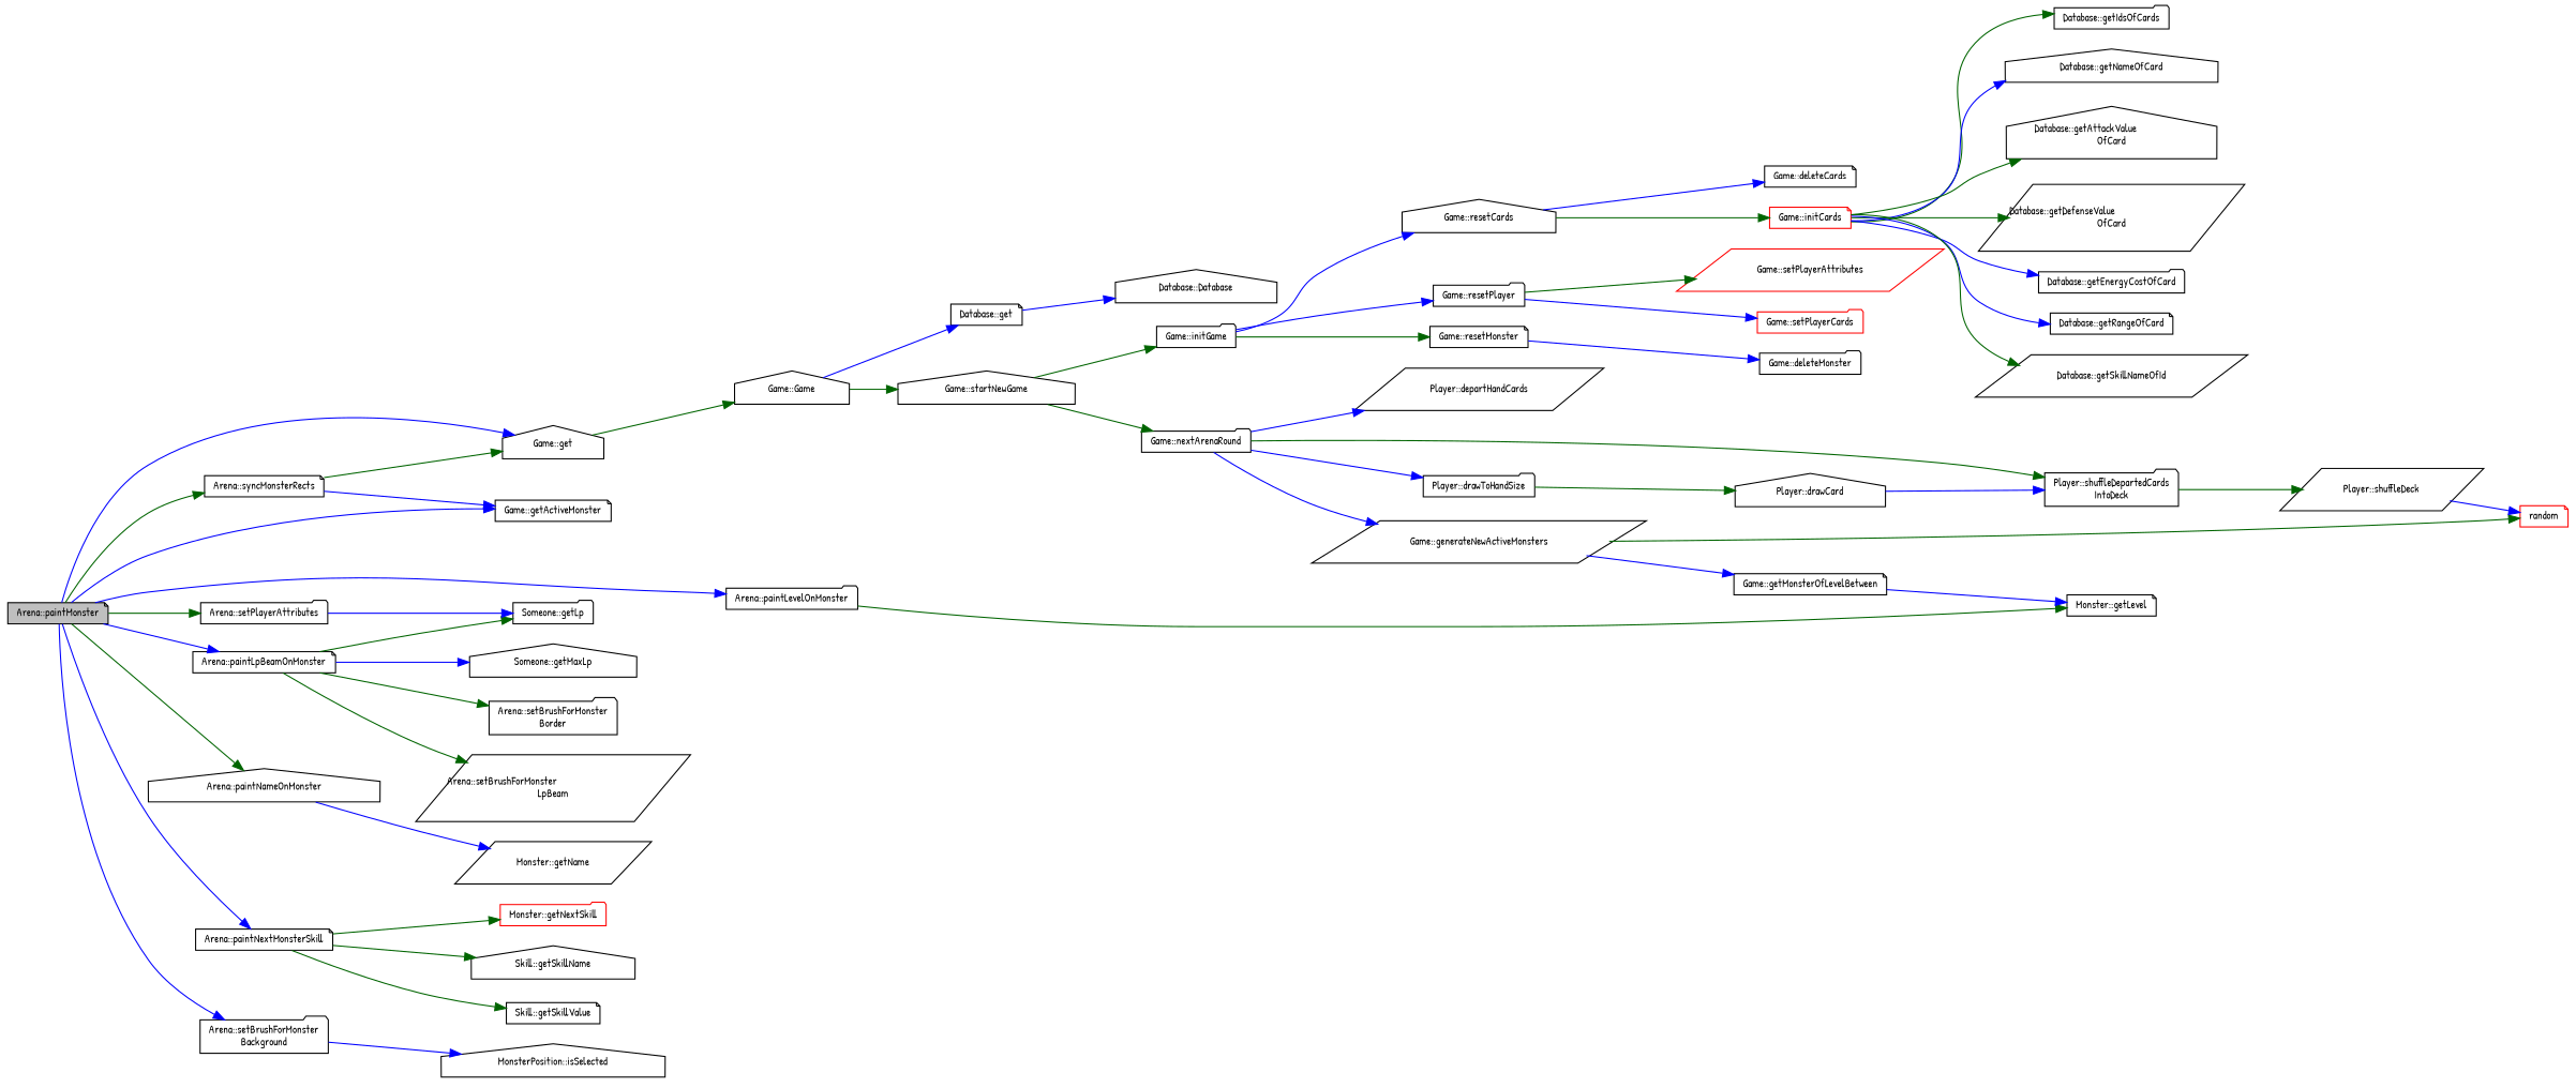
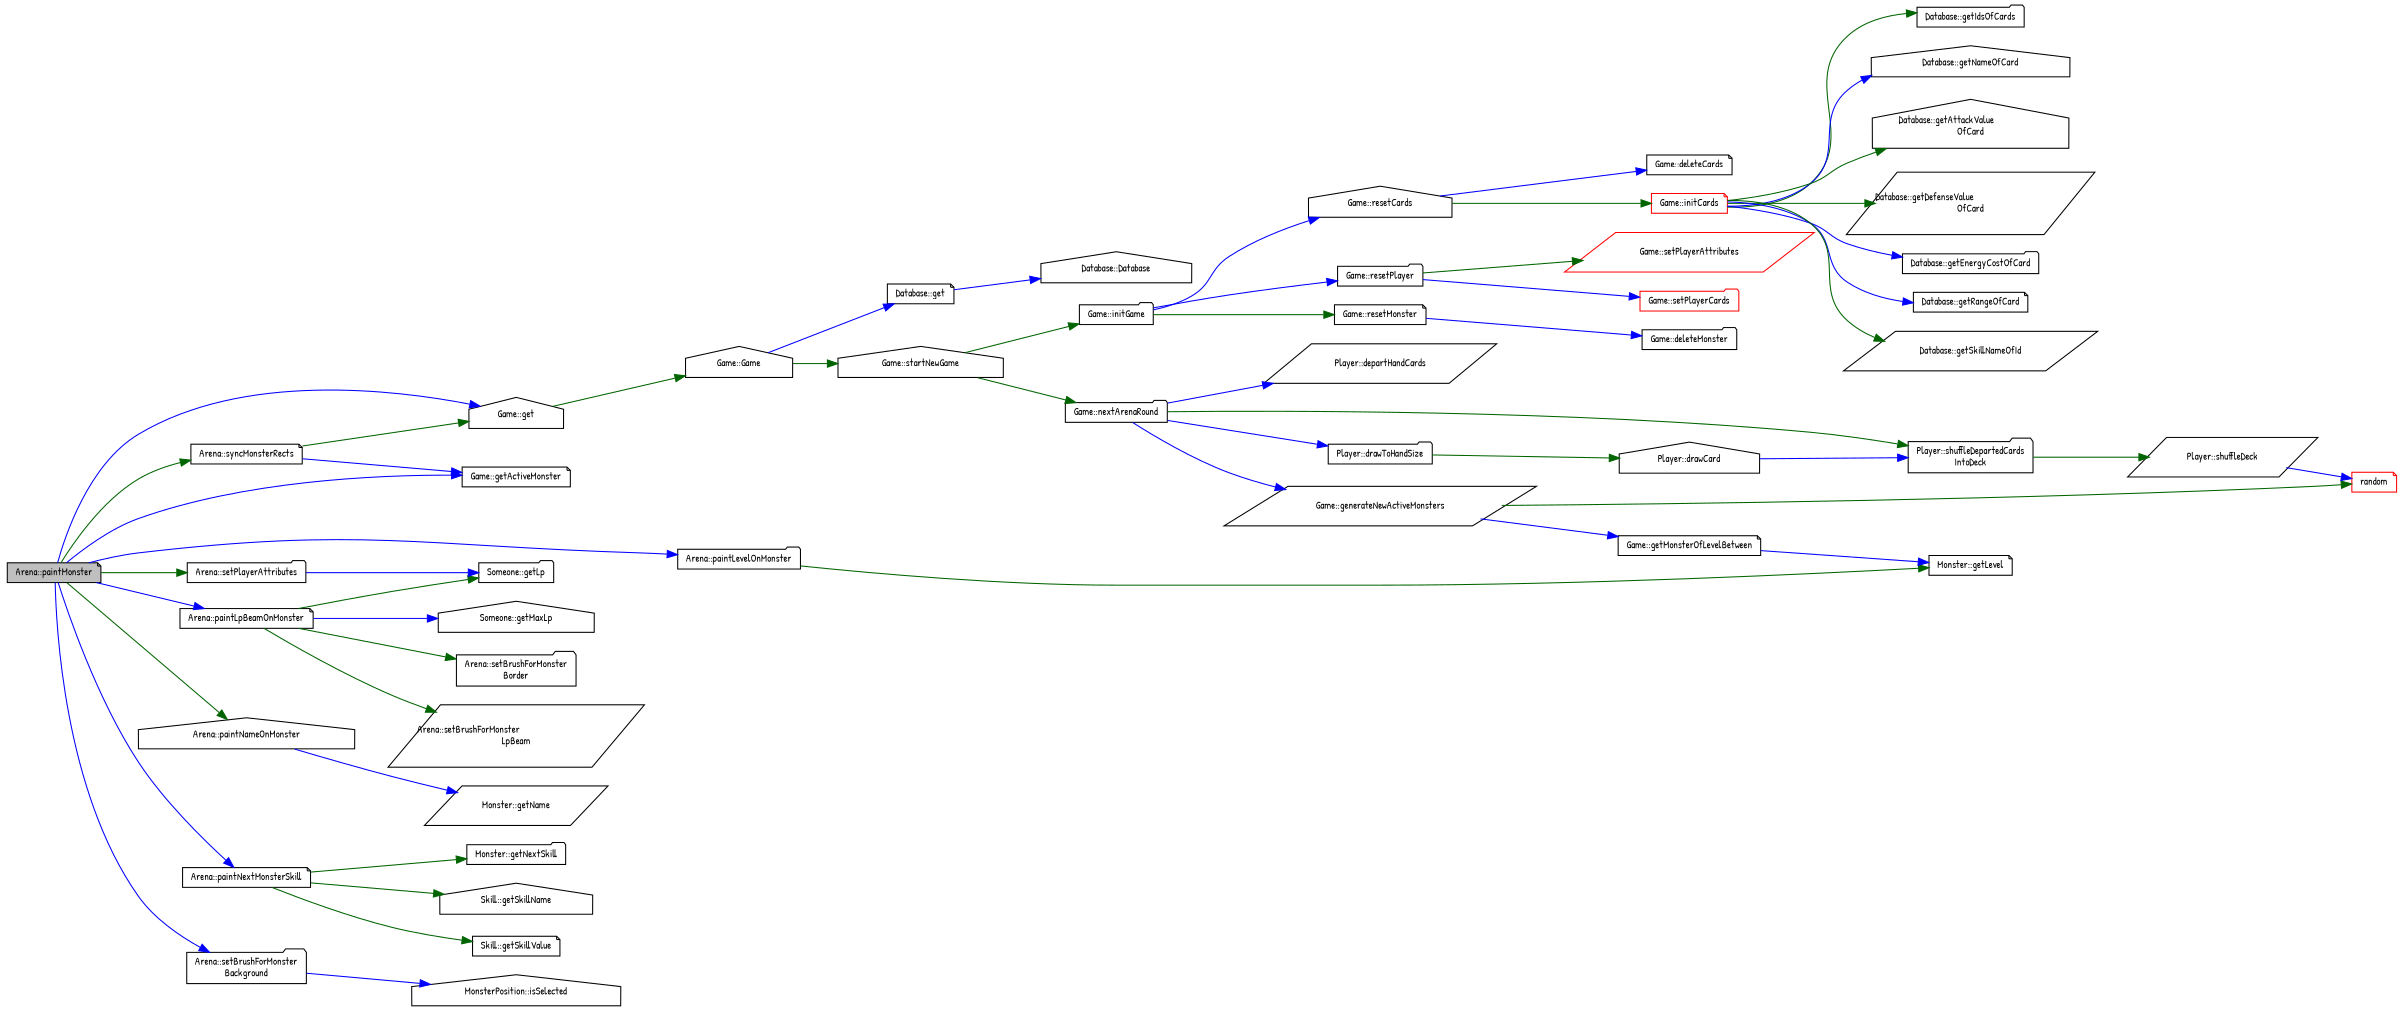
  digraph {
    fontname="Patrick Hand"
    rankdir=LR
    node [color=black fontname="Patrick Hand" fontsize=10 shape=folder]
    edge [color=blue fontname="Patrick Hand" fontsize=10 labelfontname=Helvetica labelfontsize=10 style=solid]
    n1 [fillcolor=grey75 fontcolor=black height=0.2 label="Arena::paintMonster" shape=note style=filled width=0.4]
    n2 [height=0.2 label="Game::get" shape=house width=0.4]
    n3 [height=0.2 label="Game::getActiveMonster" shape=note width=0.4]
    n4 [height=0.2 label="Arena::paintLevelOnMonster" width=0.4]
    n5 [height=0.2 label="Arena::paintLpBeamOnMonster" shape=note width=0.4]
    n6 [height=0.2 label="Arena::setPlayerAttributes" width=0.4]
    n7 [height=0.2 label="Arena::paintNameOnMonster" shape=house width=0.4]
    n8 [height=0.2 label="Arena::paintNextMonsterSkill" shape=note width=0.4]
    n9 [height=0.2 label="Arena::setBrushForMonster\lBackground" width=0.4]
    n10 [height=0.2 label="Arena::syncMonsterRects" shape=note width=0.4]
    n11 [height=0.2 label="Game::Game" shape=house width=0.4]
    n12 [height=0.2 label="Monster::getLevel" shape=note width=0.4]
    n13 [height=0.2 label="Someone::getLp" width=0.4]
    n14 [height=0.2 label="Someone::getMaxLp" shape=house width=0.4]
    n15 [height=0.2 label="Arena::setBrushForMonster\lBorder" width=0.4]
    n16 [height=0.2 label="Arena::setBrushForMonster\lLpBeam" shape=parallelogram width=0.4]
    n17 [height=0.2 label="Monster::getName" shape=parallelogram width=0.4]
-   n18 [color=red height=0.2 label="Monster::getNextSkill" width=0.4]
+   n18 [height=0.2 label="Monster::getNextSkill" width=0.4]
    n19 [height=0.2 label="Skill::getSkillName" shape=house width=0.4]
    n20 [height=0.2 label="Skill::getSkillValue" shape=note width=0.4]
    n21 [height=0.2 label="MonsterPosition::isSelected" shape=house width=0.4]
    n22 [height=0.2 label="Database::get" shape=note width=0.4]
    n23 [height=0.2 label="Game::startNewGame" shape=house width=0.4]
    n24 [height=0.2 label="Database::Database" shape=house width=0.4]
    n25 [height=0.2 label="Game::initGame" width=0.4]
    n26 [height=0.2 label="Game::nextArenaRound" width=0.4]
    n27 [height=0.2 label="Game::resetCards" shape=house width=0.4]
    n28 [height=0.2 label="Game::resetPlayer" width=0.4]
    n29 [height=0.2 label="Game::resetMonster" shape=note width=0.4]
    n30 [height=0.2 label="Player::departHandCards" shape=parallelogram width=0.4]
    n31 [height=0.2 label="Player::shuffleDepartedCards\lIntoDeck" width=0.4]
    n32 [height=0.2 label="Player::drawToHandSize" width=0.4]
    n33 [height=0.2 label="Game::generateNewActiveMonsters" shape=parallelogram width=0.4]
    n34 [height=0.2 label="Game::deleteCards" shape=note width=0.4]
    n35 [color=red height=0.2 label="Game::initCards" shape=note width=0.4]
    n36 [color=red height=0.2 label="Game::setPlayerAttributes" shape=parallelogram width=0.4]
    n37 [color=red height=0.2 label="Game::setPlayerCards" width=0.4]
    n38 [height=0.2 label="Game::deleteMonster" width=0.4]
    n39 [height=0.2 label="Database::getIdsOfCards" width=0.4]
    n40 [height=0.2 label="Database::getNameOfCard" shape=house width=0.4]
    n41 [height=0.2 label="Database::getAttackValue\lOfCard" shape=house width=0.4]
    n42 [height=0.2 label="Database::getDefenseValue\lOfCard" shape=parallelogram width=0.4]
    n43 [height=0.2 label="Database::getEnergyCostOfCard" width=0.4]
    n44 [height=0.2 label="Database::getRangeOfCard" shape=note width=0.4]
    n45 [height=0.2 label="Database::getSkillNameOfId" shape=parallelogram width=0.4]
    n46 [height=0.2 label="Player::shuffleDeck" shape=parallelogram width=0.4]
    n47 [height=0.2 label="Player::drawCard" shape=house width=0.4]
    n48 [color=red height=0.2 label=random shape=note width=0.4]
    n49 [height=0.2 label="Game::getMonsterOfLevelBetween" shape=note width=0.4]
    n1 -> n2
    n1 -> n3
    n1 -> n4
    n1 -> n5
    n1 -> n6 [color=darkgreen]
    n1 -> n7 [color=darkgreen]
    n1 -> n8
    n1 -> n9
    n1 -> n10 [color=darkgreen]
    n2 -> n11 [color=darkgreen]
    n4 -> n12 [color=darkgreen]
    n5 -> n13 [color=darkgreen]
    n5 -> n14
    n5 -> n15 [color=darkgreen]
    n5 -> n16 [color=darkgreen]
    n6 -> n13
    n7 -> n17
    n8 -> n18 [color=darkgreen]
    n8 -> n19 [color=darkgreen]
    n8 -> n20 [color=darkgreen]
    n9 -> n21
    n10 -> n2 [color=darkgreen]
    n10 -> n3
    n11 -> n22
    n11 -> n23 [color=darkgreen]
    n22 -> n24
    n23 -> n25 [color=darkgreen]
    n23 -> n26 [color=darkgreen]
    n25 -> n27
    n25 -> n28
    n25 -> n29 [color=darkgreen]
    n26 -> n30
    n26 -> n31 [color=darkgreen]
    n26 -> n32
    n26 -> n33
    n27 -> n34
    n27 -> n35 [color=darkgreen]
    n28 -> n36 [color=darkgreen]
    n28 -> n37
    n29 -> n38
    n31 -> n46 [color=darkgreen]
    n32 -> n47 [color=darkgreen]
    n33 -> n48 [color=darkgreen]
    n33 -> n49
    n35 -> n39 [color=darkgreen]
    n35 -> n40
    n35 -> n41 [color=darkgreen]
    n35 -> n42 [color=darkgreen]
    n35 -> n43
    n35 -> n44
    n35 -> n45 [color=darkgreen]
    n46 -> n48
    n47 -> n31
    n49 -> n12
  }
